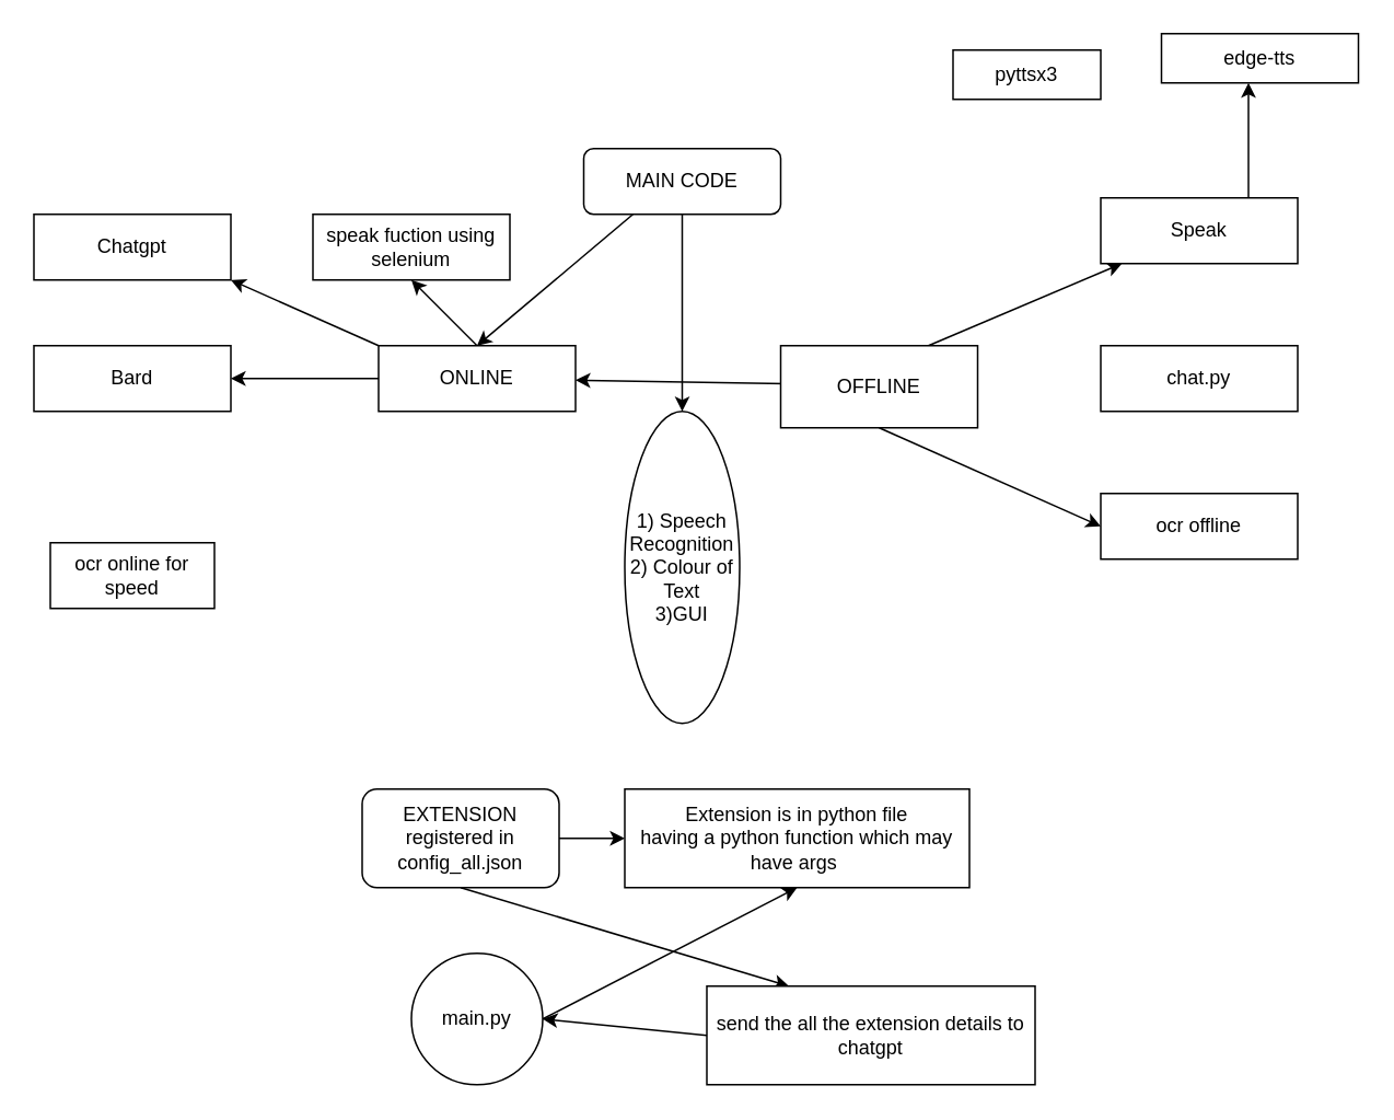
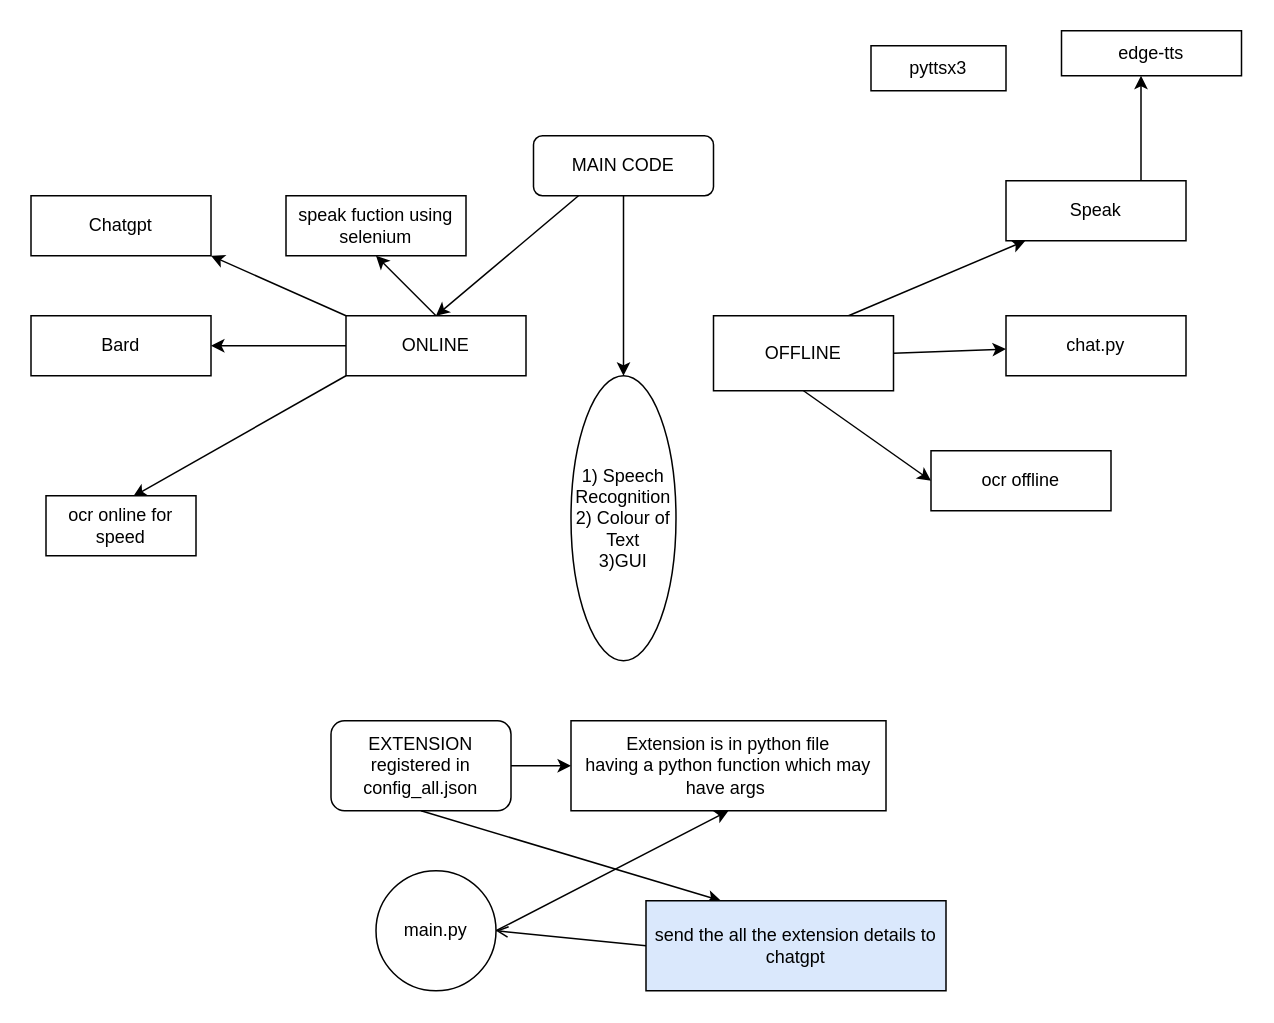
  <mxCell id="0" />
  <mxCell id="1" parent="0" />
  <mxCell id="2" style="edgeStyle=none;html=1;exitX=0;exitY=0;exitDx=0;exitDy=0;entryX=1;entryY=1;entryDx=0;entryDy=0;" parent="1" source="6" target="18" edge="1"><mxGeometry relative="1" as="geometry" /></mxCell>
  <mxCell id="3" style="edgeStyle=none;html=1;exitX=0;exitY=0.5;exitDx=0;exitDy=0;entryX=1;entryY=0.5;entryDx=0;entryDy=0;" parent="1" source="6" target="17" edge="1"><mxGeometry relative="1" as="geometry" /></mxCell>
  <mxCell id="4" style="edgeStyle=none;html=1;exitX=0.5;exitY=0;exitDx=0;exitDy=0;entryX=0.5;entryY=1;entryDx=0;entryDy=0;" parent="1" source="6" target="19" edge="1"><mxGeometry relative="1" as="geometry" /></mxCell>
+ <mxCell id="5" style="edgeStyle=none;html=1;exitX=0;exitY=1;exitDx=0;exitDy=0;entryX=0.58;entryY=0.015;entryDx=0;entryDy=0;entryPerimeter=0;" parent="1" source="6" target="15" edge="1"><mxGeometry relative="1" as="geometry" /></mxCell>
  <mxCell id="6" value="ONLINE" style="rounded=0;whiteSpace=wrap;html=1;" parent="1" vertex="1"><mxGeometry x="230" y="210" width="120" height="40" as="geometry" /></mxCell>
  <mxCell id="7" style="edgeStyle=none;html=1;exitX=0.25;exitY=1;exitDx=0;exitDy=0;entryX=0.5;entryY=0;entryDx=0;entryDy=0;" parent="1" source="9" target="6" edge="1"><mxGeometry relative="1" as="geometry" /></mxCell>
  <mxCell id="8" style="edgeStyle=none;html=1;exitX=0.5;exitY=1;exitDx=0;exitDy=0;" parent="1" source="9" target="14" edge="1"><mxGeometry relative="1" as="geometry"><mxPoint x="415" y="290" as="targetPoint" /></mxGeometry></mxCell>
  <mxCell id="9" value="MAIN CODE" style="rounded=1;whiteSpace=wrap;html=1;" parent="1" vertex="1"><mxGeometry x="355" y="90" width="120" height="40" as="geometry" /></mxCell>
  <mxCell id="10" style="edgeStyle=none;html=1;exitX=0.75;exitY=0;exitDx=0;exitDy=0;" parent="1" source="13" target="21" edge="1"><mxGeometry relative="1" as="geometry"><mxPoint x="613.2" y="170" as="targetPoint" /></mxGeometry></mxCell>
- <mxCell id="11" style="edgeStyle=none;html=1;exitX=1;exitY=0.5;exitDx=0;exitDy=0;" parent="1" source="13" target="6" edge="1"><mxGeometry relative="1" as="geometry" /></mxCell>
+ <mxCell id="11" style="edgeStyle=none;html=1;exitX=1;exitY=0.5;exitDx=0;exitDy=0;" parent="1" source="13" target="22" edge="1"><mxGeometry relative="1" as="geometry" /></mxCell>
  <mxCell id="12" style="edgeStyle=none;html=1;exitX=0.5;exitY=1;exitDx=0;exitDy=0;entryX=0;entryY=0.5;entryDx=0;entryDy=0;" parent="1" source="13" target="16" edge="1"><mxGeometry relative="1" as="geometry" /></mxCell>
  <mxCell id="13" value="OFFLINE" style="rounded=0;whiteSpace=wrap;html=1;" parent="1" vertex="1"><mxGeometry x="475" y="210" width="120" height="50" as="geometry" /></mxCell>
  <mxCell id="14" value="1) Speech&lt;br&gt;Recognition&lt;br&gt;2) Colour of Text&lt;br&gt;3)GUI&lt;br&gt;" style="ellipse;whiteSpace=wrap;html=1;" parent="1" vertex="1"><mxGeometry x="380" y="250" width="70" height="190" as="geometry" /></mxCell>
  <mxCell id="15" value="ocr online for speed" style="rounded=0;whiteSpace=wrap;html=1;" parent="1" vertex="1"><mxGeometry x="30" y="330" width="100" height="40" as="geometry" /></mxCell>
- <mxCell id="16" value="ocr offline" style="rounded=0;whiteSpace=wrap;html=1;" parent="1" vertex="1"><mxGeometry x="670" y="300" width="120" height="40" as="geometry" /></mxCell>
+ <mxCell id="16" value="ocr offline" style="rounded=0;whiteSpace=wrap;html=1;" parent="1" vertex="1"><mxGeometry x="620" y="300" width="120" height="40" as="geometry" /></mxCell>
  <mxCell id="17" value="Bard" style="rounded=0;whiteSpace=wrap;html=1;" parent="1" vertex="1"><mxGeometry x="20" y="210" width="120" height="40" as="geometry" /></mxCell>
  <mxCell id="18" value="Chatgpt" style="rounded=0;whiteSpace=wrap;html=1;" parent="1" vertex="1"><mxGeometry x="20" y="130" width="120" height="40" as="geometry" /></mxCell>
  <mxCell id="19" value="speak fuction using&lt;br&gt;selenium" style="rounded=0;whiteSpace=wrap;html=1;" parent="1" vertex="1"><mxGeometry x="190" y="130" width="120" height="40" as="geometry" /></mxCell>
  <mxCell id="20" style="edgeStyle=none;html=1;exitX=0.75;exitY=0;exitDx=0;exitDy=0;" parent="1" source="21" edge="1"><mxGeometry relative="1" as="geometry"><mxPoint x="760" y="50" as="targetPoint" /></mxGeometry></mxCell>
  <mxCell id="21" value="Speak" style="rounded=0;whiteSpace=wrap;html=1;" parent="1" vertex="1"><mxGeometry x="670" y="120" width="120" height="40" as="geometry" /></mxCell>
  <mxCell id="22" value="chat.py" style="rounded=0;whiteSpace=wrap;html=1;" parent="1" vertex="1"><mxGeometry x="670" y="210" width="120" height="40" as="geometry" /></mxCell>
  <mxCell id="23" value="pyttsx3" style="rounded=0;whiteSpace=wrap;html=1;" parent="1" vertex="1"><mxGeometry x="580" y="30" width="90" height="30" as="geometry" /></mxCell>
  <mxCell id="24" value="edge-tts" style="rounded=0;whiteSpace=wrap;html=1;" parent="1" vertex="1"><mxGeometry x="707" y="20" width="120" height="30" as="geometry" /></mxCell>
  <mxCell id="25" style="edgeStyle=none;html=1;exitX=1;exitY=0.5;exitDx=0;exitDy=0;" edge="1" parent="1" source="27" target="28"><mxGeometry relative="1" as="geometry" /></mxCell>
  <mxCell id="26" style="edgeStyle=none;html=1;exitX=0.5;exitY=1;exitDx=0;exitDy=0;entryX=0.25;entryY=0;entryDx=0;entryDy=0;" edge="1" parent="1" source="27" target="30"><mxGeometry relative="1" as="geometry" /></mxCell>
  <mxCell id="27" value="EXTENSION&lt;br&gt;registered in config_all.json" style="rounded=1;whiteSpace=wrap;html=1;" vertex="1" parent="1"><mxGeometry x="220" y="480" width="120" height="60" as="geometry" /></mxCell>
  <mxCell id="28" value="Extension is in python file&lt;br&gt;having a python function which may have args&amp;nbsp;" style="rounded=0;whiteSpace=wrap;html=1;" vertex="1" parent="1"><mxGeometry x="380" y="480" width="210" height="60" as="geometry" /></mxCell>
- <mxCell id="29" style="edgeStyle=none;html=1;exitX=0;exitY=0.5;exitDx=0;exitDy=0;entryX=1;entryY=0.5;entryDx=0;entryDy=0;" edge="1" parent="1" source="30" target="32"><mxGeometry relative="1" as="geometry" /></mxCell>
- <mxCell id="30" value="send the all the extension details to chatgpt" style="rounded=0;whiteSpace=wrap;html=1;" vertex="1" parent="1"><mxGeometry x="430" y="600" width="200" height="60" as="geometry" /></mxCell>
+ <mxCell id="29" style="edgeStyle=none;html=1;exitX=0;exitY=0.5;exitDx=0;exitDy=0;entryX=1;entryY=0.5;entryDx=0;entryDy=0;endArrow=open;" edge="1" parent="1" source="30" target="32"><mxGeometry relative="1" as="geometry" /></mxCell>
+ <mxCell id="30" value="send the all the extension details to chatgpt" style="rounded=0;whiteSpace=wrap;html=1;fillColor=#dae8fc;" vertex="1" parent="1"><mxGeometry x="430" y="600" width="200" height="60" as="geometry" /></mxCell>
  <mxCell id="31" style="edgeStyle=none;html=1;exitX=1;exitY=0.5;exitDx=0;exitDy=0;entryX=0.5;entryY=1;entryDx=0;entryDy=0;" edge="1" parent="1" source="32" target="28"><mxGeometry relative="1" as="geometry" /></mxCell>
  <mxCell id="32" value="main.py" style="ellipse;whiteSpace=wrap;html=1;aspect=fixed;" vertex="1" parent="1"><mxGeometry x="250" y="580" width="80" height="80" as="geometry" /></mxCell>
